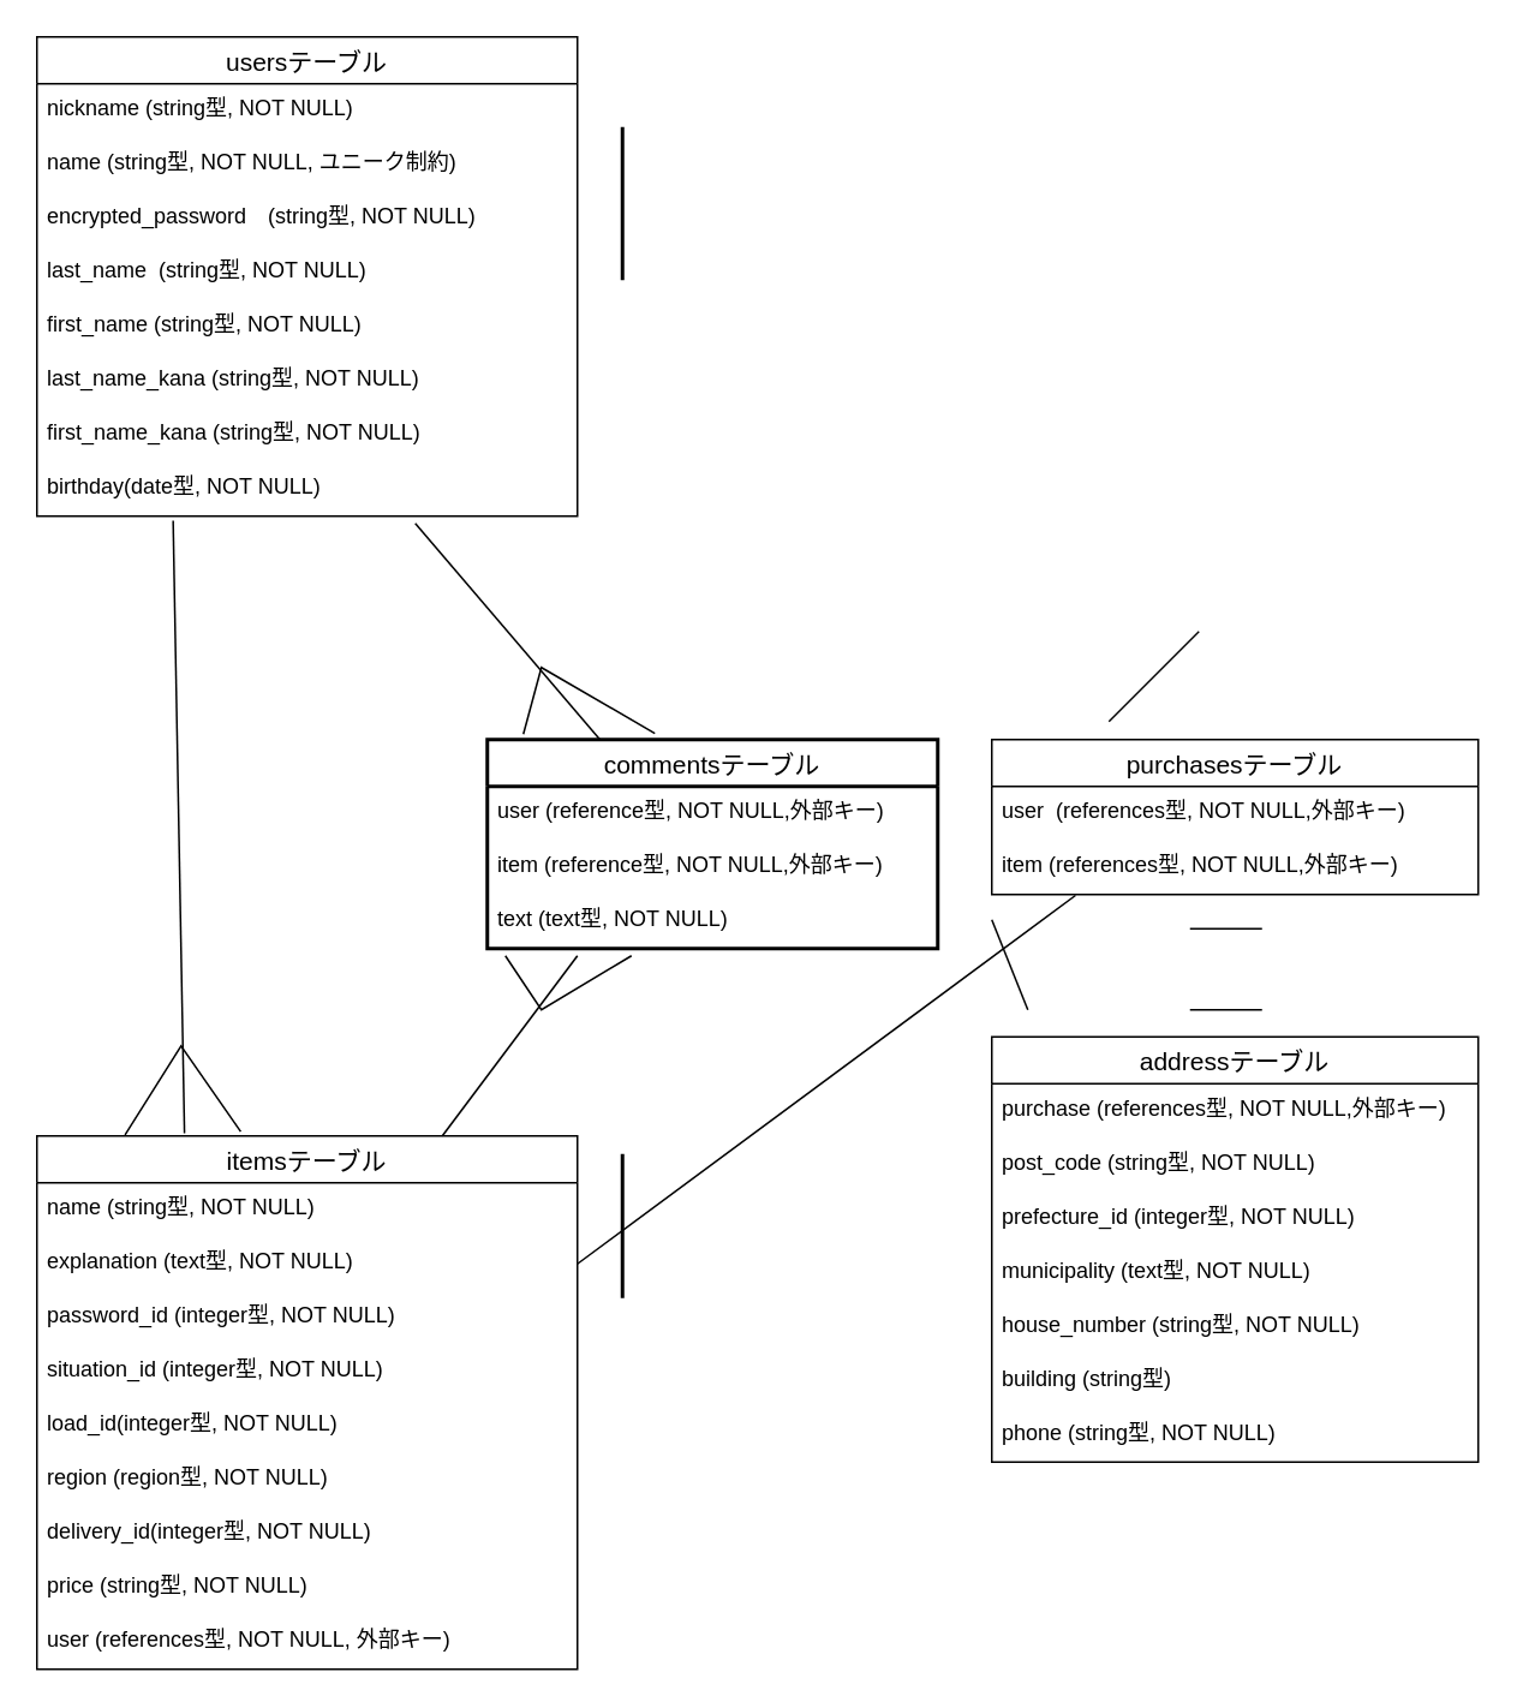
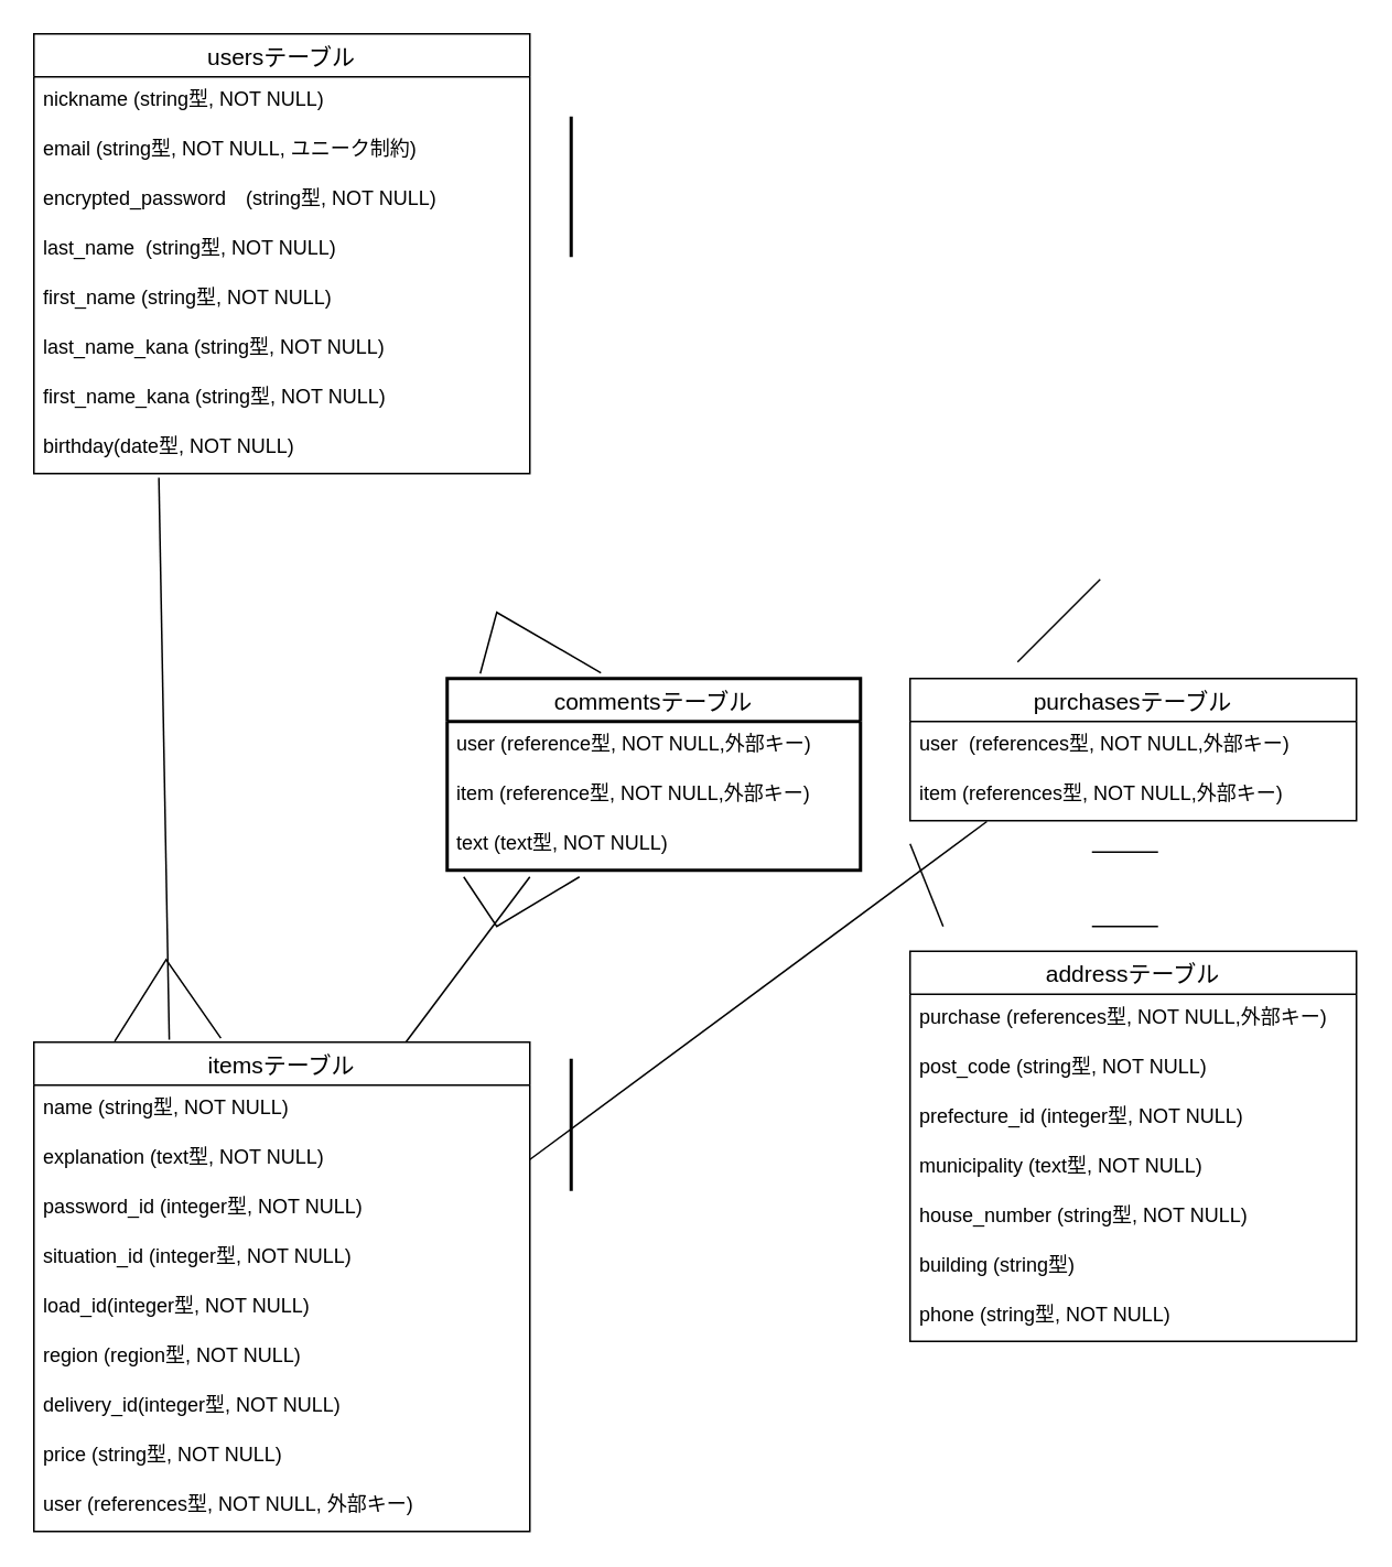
  <mxCell id="0" />
  <mxCell id="1" parent="0" />
  <mxCell id="2" value="usersテーブル" style="swimlane;fontStyle=0;childLayout=stackLayout;horizontal=1;startSize=26;horizontalStack=0;resizeParent=1;resizeParentMax=0;resizeLast=0;collapsible=1;marginBottom=0;align=center;fontSize=14;fontFamily=Helvetica;fontColor=default;fillColor=none;gradientColor=none;rounded=0;" parent="1" vertex="1"><mxGeometry x="20" y="20" width="300" height="266" as="geometry" /></mxCell>
  <mxCell id="3" value="nickname (string型, NOT NULL)&#10;" style="text;strokeColor=none;fillColor=none;spacingLeft=4;spacingRight=4;overflow=hidden;rotatable=0;points=[[0,0.5],[1,0.5]];portConstraint=eastwest;fontSize=12;fontFamily=Helvetica;fontColor=default;rounded=0;" parent="2" vertex="1"><mxGeometry y="26" width="300" height="30" as="geometry" /></mxCell>
- <mxCell id="4" value="name (string型, NOT NULL, ユニーク制約)" style="text;strokeColor=none;fillColor=none;spacingLeft=4;spacingRight=4;overflow=hidden;rotatable=0;points=[[0,0.5],[1,0.5]];portConstraint=eastwest;fontSize=12;fontFamily=Helvetica;fontColor=default;rounded=0;" parent="2" vertex="1"><mxGeometry y="56" width="300" height="30" as="geometry" /></mxCell>
+ <mxCell id="4" value="email (string型, NOT NULL, ユニーク制約)" style="text;strokeColor=none;fillColor=none;spacingLeft=4;spacingRight=4;overflow=hidden;rotatable=0;points=[[0,0.5],[1,0.5]];portConstraint=eastwest;fontSize=12;fontFamily=Helvetica;fontColor=default;rounded=0;" parent="2" vertex="1"><mxGeometry y="56" width="300" height="30" as="geometry" /></mxCell>
  <mxCell id="5" value="encrypted_password　(string型, NOT NULL)" style="text;strokeColor=none;fillColor=none;spacingLeft=4;spacingRight=4;overflow=hidden;rotatable=0;points=[[0,0.5],[1,0.5]];portConstraint=eastwest;fontSize=12;fontFamily=Helvetica;fontColor=default;rounded=0;" parent="2" vertex="1"><mxGeometry y="86" width="300" height="30" as="geometry" /></mxCell>
  <mxCell id="6" value="last_name  (string型, NOT NULL)" style="text;strokeColor=none;fillColor=none;spacingLeft=4;spacingRight=4;overflow=hidden;rotatable=0;points=[[0,0.5],[1,0.5]];portConstraint=eastwest;fontSize=12;fontFamily=Helvetica;fontColor=default;rounded=0;" parent="2" vertex="1"><mxGeometry y="116" width="300" height="30" as="geometry" /></mxCell>
  <mxCell id="7" value="first_name (string型, NOT NULL)&#10;" style="text;strokeColor=none;fillColor=none;spacingLeft=4;spacingRight=4;overflow=hidden;rotatable=0;points=[[0,0.5],[1,0.5]];portConstraint=eastwest;fontSize=12;fontFamily=Helvetica;fontColor=default;rounded=0;" parent="2" vertex="1"><mxGeometry y="146" width="300" height="30" as="geometry" /></mxCell>
  <mxCell id="8" value="last_name_kana (string型, NOT NULL)" style="text;strokeColor=none;fillColor=none;spacingLeft=4;spacingRight=4;overflow=hidden;rotatable=0;points=[[0,0.5],[1,0.5]];portConstraint=eastwest;fontSize=12;fontFamily=Helvetica;fontColor=default;rounded=0;" parent="2" vertex="1"><mxGeometry y="176" width="300" height="30" as="geometry" /></mxCell>
  <mxCell id="9" value="first_name_kana (string型, NOT NULL)" style="text;strokeColor=none;fillColor=none;spacingLeft=4;spacingRight=4;overflow=hidden;rotatable=0;points=[[0,0.5],[1,0.5]];portConstraint=eastwest;fontSize=12;fontFamily=Helvetica;fontColor=default;rounded=0;" parent="2" vertex="1"><mxGeometry y="206" width="300" height="30" as="geometry" /></mxCell>
  <mxCell id="10" value="birthday(date型, NOT NULL)" style="text;strokeColor=none;fillColor=none;spacingLeft=4;spacingRight=4;overflow=hidden;rotatable=0;points=[[0,0.5],[1,0.5]];portConstraint=eastwest;fontSize=12;fontFamily=Helvetica;fontColor=default;rounded=0;" parent="2" vertex="1"><mxGeometry y="236" width="300" height="30" as="geometry" /></mxCell>
  <mxCell id="11" style="edgeStyle=none;html=1;exitX=0.273;exitY=-0.005;exitDx=0;exitDy=0;strokeColor=default;startArrow=none;startFill=0;endArrow=none;endFill=0;exitPerimeter=0;rounded=0;entryX=0.252;entryY=1.083;entryDx=0;entryDy=0;entryPerimeter=0;" edge="1" parent="1" source="13" target="10"><mxGeometry relative="1" as="geometry"><mxPoint x="100" y="360" as="targetPoint" /></mxGeometry></mxCell>
  <mxCell id="12" style="edgeStyle=none;html=1;exitX=0.75;exitY=0;exitDx=0;exitDy=0;strokeColor=default;startArrow=none;startFill=0;endArrow=none;endFill=0;rounded=0;" edge="1" parent="1" source="13"><mxGeometry relative="1" as="geometry"><mxPoint x="320" y="530" as="targetPoint" /></mxGeometry></mxCell>
  <mxCell id="13" value="itemsテーブル" style="swimlane;fontStyle=0;childLayout=stackLayout;horizontal=1;startSize=26;horizontalStack=0;resizeParent=1;resizeParentMax=0;resizeLast=0;collapsible=1;marginBottom=0;align=center;fontSize=14;fontFamily=Helvetica;fontColor=default;fillColor=none;gradientColor=none;rounded=0;" parent="1" vertex="1"><mxGeometry x="20" y="630" width="300" height="296" as="geometry" /></mxCell>
  <mxCell id="14" value="name (string型, NOT NULL)    " style="text;strokeColor=none;fillColor=none;spacingLeft=4;spacingRight=4;overflow=hidden;rotatable=0;points=[[0,0.5],[1,0.5]];portConstraint=eastwest;fontSize=12;fontFamily=Helvetica;fontColor=default;rounded=0;" parent="13" vertex="1"><mxGeometry y="26" width="300" height="30" as="geometry" /></mxCell>
  <mxCell id="15" value="explanation (text型, NOT NULL)" style="text;strokeColor=none;fillColor=none;spacingLeft=4;spacingRight=4;overflow=hidden;rotatable=0;points=[[0,0.5],[1,0.5]];portConstraint=eastwest;fontSize=12;fontFamily=Helvetica;fontColor=default;rounded=0;" parent="13" vertex="1"><mxGeometry y="56" width="300" height="30" as="geometry" /></mxCell>
  <mxCell id="16" value="password_id (integer型, NOT NULL)" style="text;strokeColor=none;fillColor=none;spacingLeft=4;spacingRight=4;overflow=hidden;rotatable=0;points=[[0,0.5],[1,0.5]];portConstraint=eastwest;fontSize=12;fontFamily=Helvetica;fontColor=default;rounded=0;" parent="13" vertex="1"><mxGeometry y="86" width="300" height="30" as="geometry" /></mxCell>
  <mxCell id="17" value="situation_id (integer型, NOT NULL)" style="text;strokeColor=none;fillColor=none;spacingLeft=4;spacingRight=4;overflow=hidden;rotatable=0;points=[[0,0.5],[1,0.5]];portConstraint=eastwest;fontSize=12;fontFamily=Helvetica;fontColor=default;rounded=0;" parent="13" vertex="1"><mxGeometry y="116" width="300" height="30" as="geometry" /></mxCell>
  <mxCell id="18" value="load_id(integer型, NOT NULL)" style="text;strokeColor=none;fillColor=none;spacingLeft=4;spacingRight=4;overflow=hidden;rotatable=0;points=[[0,0.5],[1,0.5]];portConstraint=eastwest;fontSize=12;fontFamily=Helvetica;fontColor=default;rounded=0;" parent="13" vertex="1"><mxGeometry y="146" width="300" height="30" as="geometry" /></mxCell>
  <mxCell id="19" value="region (region型, NOT NULL)" style="text;strokeColor=none;fillColor=none;spacingLeft=4;spacingRight=4;overflow=hidden;rotatable=0;points=[[0,0.5],[1,0.5]];portConstraint=eastwest;fontSize=12;fontFamily=Helvetica;fontColor=default;rounded=0;" parent="13" vertex="1"><mxGeometry y="176" width="300" height="30" as="geometry" /></mxCell>
  <mxCell id="20" value="delivery_id(integer型, NOT NULL)" style="text;strokeColor=none;fillColor=none;spacingLeft=4;spacingRight=4;overflow=hidden;rotatable=0;points=[[0,0.5],[1,0.5]];portConstraint=eastwest;fontSize=12;fontFamily=Helvetica;fontColor=default;rounded=0;" parent="13" vertex="1"><mxGeometry y="206" width="300" height="30" as="geometry" /></mxCell>
  <mxCell id="21" value="price (string型, NOT NULL)" style="text;strokeColor=none;fillColor=none;spacingLeft=4;spacingRight=4;overflow=hidden;rotatable=0;points=[[0,0.5],[1,0.5]];portConstraint=eastwest;fontSize=12;fontFamily=Helvetica;fontColor=default;rounded=0;" parent="13" vertex="1"><mxGeometry y="236" width="300" height="30" as="geometry" /></mxCell>
  <mxCell id="22" value="user (references型, NOT NULL, 外部キー)" style="text;strokeColor=none;fillColor=none;spacingLeft=4;spacingRight=4;overflow=hidden;rotatable=0;points=[[0,0.5],[1,0.5]];portConstraint=eastwest;fontSize=12;fontFamily=Helvetica;fontColor=default;rounded=0;" parent="13" vertex="1"><mxGeometry y="266" width="300" height="30" as="geometry" /></mxCell>
  <mxCell id="23" value="purchasesテーブル" style="swimlane;fontStyle=0;childLayout=stackLayout;horizontal=1;startSize=26;horizontalStack=0;resizeParent=1;resizeParentMax=0;resizeLast=0;collapsible=1;marginBottom=0;align=center;fontSize=14;fontFamily=Helvetica;fontColor=default;fillColor=none;gradientColor=none;rounded=0;" parent="1" vertex="1"><mxGeometry x="550" y="410" width="270" height="86" as="geometry" /></mxCell>
  <mxCell id="24" value="user  (references型, NOT NULL,外部キー)" style="text;strokeColor=none;fillColor=none;spacingLeft=4;spacingRight=4;overflow=hidden;rotatable=0;points=[[0,0.5],[1,0.5]];portConstraint=eastwest;fontSize=12;fontFamily=Helvetica;fontColor=default;rounded=0;" parent="23" vertex="1"><mxGeometry y="26" width="270" height="30" as="geometry" /></mxCell>
  <mxCell id="25" value="item (references型, NOT NULL,外部キー)" style="text;strokeColor=none;fillColor=none;spacingLeft=4;spacingRight=4;overflow=hidden;rotatable=0;points=[[0,0.5],[1,0.5]];portConstraint=eastwest;fontSize=12;fontFamily=Helvetica;fontColor=default;rounded=0;" parent="23" vertex="1"><mxGeometry y="56" width="270" height="30" as="geometry" /></mxCell>
  <mxCell id="26" value="addressテーブル" style="swimlane;fontStyle=0;childLayout=stackLayout;horizontal=1;startSize=26;horizontalStack=0;resizeParent=1;resizeParentMax=0;resizeLast=0;collapsible=1;marginBottom=0;align=center;fontSize=14;fontFamily=Helvetica;fontColor=default;fillColor=none;gradientColor=none;rounded=0;" parent="1" vertex="1"><mxGeometry x="550" y="575" width="270" height="236" as="geometry" /></mxCell>
  <mxCell id="27" value="purchase (references型, NOT NULL,外部キー)" style="text;strokeColor=none;fillColor=none;spacingLeft=4;spacingRight=4;overflow=hidden;rotatable=0;points=[[0,0.5],[1,0.5]];portConstraint=eastwest;fontSize=12;rounded=0;" vertex="1" parent="26"><mxGeometry y="26" width="270" height="30" as="geometry" /></mxCell>
  <mxCell id="28" value="post_code (string型, NOT NULL)" style="text;strokeColor=none;fillColor=none;spacingLeft=4;spacingRight=4;overflow=hidden;rotatable=0;points=[[0,0.5],[1,0.5]];portConstraint=eastwest;fontSize=12;fontFamily=Helvetica;fontColor=default;rounded=0;" parent="26" vertex="1"><mxGeometry y="56" width="270" height="30" as="geometry" /></mxCell>
  <mxCell id="29" value="prefecture_id (integer型, NOT NULL)" style="text;strokeColor=none;fillColor=none;spacingLeft=4;spacingRight=4;overflow=hidden;rotatable=0;points=[[0,0.5],[1,0.5]];portConstraint=eastwest;fontSize=12;fontFamily=Helvetica;fontColor=default;rounded=0;" parent="26" vertex="1"><mxGeometry y="86" width="270" height="30" as="geometry" /></mxCell>
  <mxCell id="30" value="municipality (text型, NOT NULL)" style="text;strokeColor=none;fillColor=none;spacingLeft=4;spacingRight=4;overflow=hidden;rotatable=0;points=[[0,0.5],[1,0.5]];portConstraint=eastwest;fontSize=12;fontFamily=Helvetica;fontColor=default;rounded=0;" parent="26" vertex="1"><mxGeometry y="116" width="270" height="30" as="geometry" /></mxCell>
  <mxCell id="31" value="house_number (string型, NOT NULL)" style="text;strokeColor=none;fillColor=none;spacingLeft=4;spacingRight=4;overflow=hidden;rotatable=0;points=[[0,0.5],[1,0.5]];portConstraint=eastwest;fontSize=12;fontFamily=Helvetica;fontColor=default;rounded=0;" parent="26" vertex="1"><mxGeometry y="146" width="270" height="30" as="geometry" /></mxCell>
  <mxCell id="32" value="building (string型)" style="text;strokeColor=none;fillColor=none;spacingLeft=4;spacingRight=4;overflow=hidden;rotatable=0;points=[[0,0.5],[1,0.5]];portConstraint=eastwest;fontSize=12;fontFamily=Helvetica;fontColor=default;rounded=0;" parent="26" vertex="1"><mxGeometry y="176" width="270" height="30" as="geometry" /></mxCell>
  <mxCell id="33" value="phone (string型, NOT NULL)" style="text;strokeColor=none;fillColor=none;spacingLeft=4;spacingRight=4;overflow=hidden;rotatable=0;points=[[0,0.5],[1,0.5]];portConstraint=eastwest;fontSize=12;fontFamily=Helvetica;fontColor=default;rounded=0;" parent="26" vertex="1"><mxGeometry y="206" width="270" height="30" as="geometry" /></mxCell>
  <mxCell id="34" value="" style="line;strokeWidth=1;rotatable=0;dashed=0;labelPosition=right;align=left;verticalAlign=middle;spacingTop=0;spacingLeft=6;points=[];portConstraint=eastwest;fontFamily=Helvetica;fontSize=12;fontColor=default;fillColor=none;gradientColor=none;rounded=0;" parent="1" vertex="1"><mxGeometry x="660" y="510" width="40" height="10" as="geometry" /></mxCell>
  <mxCell id="35" value="" style="line;strokeWidth=2;html=1;fontFamily=Helvetica;fontSize=12;fontColor=default;fillColor=none;gradientColor=none;direction=south;rounded=0;" parent="1" vertex="1"><mxGeometry x="340" y="70" width="10" height="85" as="geometry" /></mxCell>
  <mxCell id="36" value="" style="line;strokeWidth=2;html=1;fontFamily=Helvetica;fontSize=12;fontColor=default;fillColor=none;gradientColor=none;direction=south;rounded=0;" parent="1" vertex="1"><mxGeometry x="340" y="640" width="10" height="80" as="geometry" /></mxCell>
  <mxCell id="37" style="edgeStyle=none;html=1;exitX=1;exitY=0.5;exitDx=0;exitDy=0;entryX=0.037;entryY=0.833;entryDx=0;entryDy=0;entryPerimeter=0;fontFamily=Helvetica;fontSize=12;fontColor=default;strokeColor=none;rounded=0;" parent="1" source="18" target="32" edge="1"><mxGeometry relative="1" as="geometry" /></mxCell>
  <mxCell id="38" style="edgeStyle=none;html=1;exitX=1;exitY=0.5;exitDx=0;exitDy=0;entryX=0.004;entryY=0.217;entryDx=0;entryDy=0;entryPerimeter=0;startArrow=none;startFill=0;rounded=0;strokeColor=none;dashed=1;" parent="1" source="19" target="33" edge="1"><mxGeometry relative="1" as="geometry" /></mxCell>
  <mxCell id="39" style="edgeStyle=none;html=1;exitX=1;exitY=0.5;exitDx=0;exitDy=0;strokeColor=default;startArrow=none;startFill=0;endArrow=none;endFill=0;rounded=0;entryX=0.172;entryY=1.017;entryDx=0;entryDy=0;entryPerimeter=0;" edge="1" parent="1" source="15" target="25"><mxGeometry relative="1" as="geometry"><mxPoint x="590" y="530" as="targetPoint" /></mxGeometry></mxCell>
  <mxCell id="40" value="" style="endArrow=none;html=1;strokeColor=default;rounded=0;" edge="1" parent="1"><mxGeometry width="50" height="50" relative="1" as="geometry"><mxPoint x="660" y="560" as="sourcePoint" /><mxPoint x="700" y="560" as="targetPoint" /><Array as="points"><mxPoint x="680" y="560" /></Array></mxGeometry></mxCell>
- <mxCell id="41" style="edgeStyle=none;html=1;exitX=0.25;exitY=0;exitDx=0;exitDy=0;strokeColor=default;startArrow=none;startFill=0;endArrow=none;endFill=0;rounded=0;entryX=0.7;entryY=1.133;entryDx=0;entryDy=0;entryPerimeter=0;" edge="1" parent="1" source="42" target="10"><mxGeometry relative="1" as="geometry"><mxPoint x="260" y="320" as="targetPoint" /></mxGeometry></mxCell>
  <mxCell id="42" value="commentsテーブル" style="swimlane;fontStyle=0;childLayout=stackLayout;horizontal=1;startSize=26;horizontalStack=0;resizeParent=1;resizeParentMax=0;resizeLast=0;collapsible=1;marginBottom=0;align=center;fontSize=14;strokeWidth=2;rounded=0;" vertex="1" parent="1"><mxGeometry x="270" y="410" width="250" height="116" as="geometry" /></mxCell>
  <mxCell id="43" value="user (reference型, NOT NULL,外部キー)" style="text;strokeColor=none;fillColor=none;spacingLeft=4;spacingRight=4;overflow=hidden;rotatable=0;points=[[0,0.5],[1,0.5]];portConstraint=eastwest;fontSize=12;strokeWidth=2;rounded=0;" vertex="1" parent="42"><mxGeometry y="26" width="250" height="30" as="geometry" /></mxCell>
  <mxCell id="44" value="item (reference型, NOT NULL,外部キー)" style="text;strokeColor=none;fillColor=none;spacingLeft=4;spacingRight=4;overflow=hidden;rotatable=0;points=[[0,0.5],[1,0.5]];portConstraint=eastwest;fontSize=12;strokeWidth=2;rounded=0;" vertex="1" parent="42"><mxGeometry y="56" width="250" height="30" as="geometry" /></mxCell>
  <mxCell id="45" value="text (text型, NOT NULL)" style="text;strokeColor=none;fillColor=none;spacingLeft=4;spacingRight=4;overflow=hidden;rotatable=0;points=[[0,0.5],[1,0.5]];portConstraint=eastwest;fontSize=12;strokeWidth=2;rounded=0;" vertex="1" parent="42"><mxGeometry y="86" width="250" height="30" as="geometry" /></mxCell>
  <mxCell id="46" value="" style="endArrow=none;html=1;strokeColor=default;entryX=0.372;entryY=-0.03;entryDx=0;entryDy=0;entryPerimeter=0;rounded=0;" edge="1" parent="1" target="42"><mxGeometry width="50" height="50" relative="1" as="geometry"><mxPoint x="290" y="407" as="sourcePoint" /><mxPoint x="330" y="360" as="targetPoint" /><Array as="points"><mxPoint x="300" y="370" /></Array></mxGeometry></mxCell>
  <mxCell id="47" value="" style="endArrow=none;html=1;strokeColor=default;entryX=0.377;entryY=-0.008;entryDx=0;entryDy=0;entryPerimeter=0;exitX=0.163;exitY=-0.002;exitDx=0;exitDy=0;exitPerimeter=0;rounded=0;" edge="1" parent="1" source="13" target="13"><mxGeometry width="50" height="50" relative="1" as="geometry"><mxPoint x="70" y="650" as="sourcePoint" /><mxPoint x="120" y="600" as="targetPoint" /><Array as="points"><mxPoint x="100" y="580" /></Array></mxGeometry></mxCell>
  <mxCell id="48" value="" style="endArrow=none;html=1;strokeColor=default;rounded=0;" edge="1" parent="1"><mxGeometry width="50" height="50" relative="1" as="geometry"><mxPoint x="615" y="400" as="sourcePoint" /><mxPoint x="665" y="350" as="targetPoint" /></mxGeometry></mxCell>
  <mxCell id="49" value="" style="endArrow=none;html=1;strokeColor=default;rounded=0;" edge="1" parent="1"><mxGeometry width="50" height="50" relative="1" as="geometry"><mxPoint x="550" y="510" as="sourcePoint" /><mxPoint x="570" y="560" as="targetPoint" /></mxGeometry></mxCell>
  <mxCell id="50" value="" style="endArrow=none;html=1;strokeColor=default;rounded=0;" edge="1" parent="1"><mxGeometry width="50" height="50" relative="1" as="geometry"><mxPoint x="280" y="530" as="sourcePoint" /><mxPoint x="350" y="530" as="targetPoint" /><Array as="points"><mxPoint x="300" y="560" /></Array></mxGeometry></mxCell>
